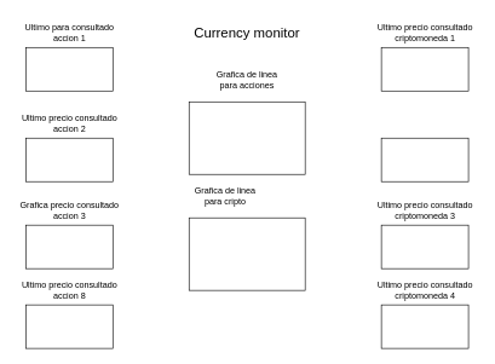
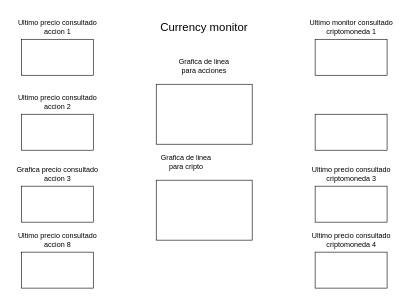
  <mxCell id="0" />
  <mxCell id="1" parent="0" />
  <mxCell id="2" value="" style="rounded=0;whiteSpace=wrap;html=1;" vertex="1" parent="1"><mxGeometry x="260" y="140" width="160" height="100" as="geometry" /></mxCell>
  <mxCell id="3" value="Grafica de linea para acciones&lt;br&gt;" style="text;html=1;strokeColor=none;fillColor=none;align=center;verticalAlign=middle;whiteSpace=wrap;rounded=0;" vertex="1" parent="1"><mxGeometry x="290" y="100" width="100" height="20" as="geometry" /></mxCell>
  <mxCell id="4" value="" style="rounded=0;whiteSpace=wrap;html=1;" vertex="1" parent="1"><mxGeometry x="260" y="300" width="160" height="100" as="geometry" /></mxCell>
  <mxCell id="5" value="Grafica de linea para cripto" style="text;html=1;strokeColor=none;fillColor=none;align=center;verticalAlign=middle;whiteSpace=wrap;rounded=0;" vertex="1" parent="1"><mxGeometry x="260" y="260" width="100" height="20" as="geometry" /></mxCell>
  <mxCell id="6" value="" style="rounded=0;whiteSpace=wrap;html=1;" vertex="1" parent="1"><mxGeometry x="35" y="65" width="120" height="60" as="geometry" /></mxCell>
- <mxCell id="7" value="Ultimo para consultado&lt;br&gt;accion 1" style="text;html=1;align=center;verticalAlign=middle;resizable=0;points=[];autosize=1;strokeColor=none;fillColor=none;" vertex="1" parent="1"><mxGeometry x="20" y="25" width="150" height="40" as="geometry" /></mxCell>
+ <mxCell id="7" value="Ultimo precio consultado&lt;br&gt;accion 1" style="text;html=1;align=center;verticalAlign=middle;resizable=0;points=[];autosize=1;strokeColor=none;fillColor=none;" vertex="1" parent="1"><mxGeometry x="20" y="25" width="150" height="40" as="geometry" /></mxCell>
  <mxCell id="8" value="" style="rounded=0;whiteSpace=wrap;html=1;" vertex="1" parent="1"><mxGeometry x="35" y="190" width="120" height="60" as="geometry" /></mxCell>
  <mxCell id="9" value="Ultimo precio consultado&lt;br&gt;accion 2" style="text;html=1;align=center;verticalAlign=middle;resizable=0;points=[];autosize=1;strokeColor=none;fillColor=none;" vertex="1" parent="1"><mxGeometry x="20" y="150" width="150" height="40" as="geometry" /></mxCell>
  <mxCell id="10" value="" style="rounded=0;whiteSpace=wrap;html=1;" vertex="1" parent="1"><mxGeometry x="35" y="310" width="120" height="60" as="geometry" /></mxCell>
  <mxCell id="11" value="Grafica precio consultado&lt;br&gt;accion 3" style="text;html=1;align=center;verticalAlign=middle;resizable=0;points=[];autosize=1;strokeColor=none;fillColor=none;" vertex="1" parent="1"><mxGeometry x="20" y="270" width="150" height="40" as="geometry" /></mxCell>
  <mxCell id="12" value="" style="rounded=0;whiteSpace=wrap;html=1;" vertex="1" parent="1"><mxGeometry x="35" y="420" width="120" height="60" as="geometry" /></mxCell>
  <mxCell id="13" value="Ultimo precio consultado&lt;br&gt;accion 8" style="text;html=1;align=center;verticalAlign=middle;resizable=0;points=[];autosize=1;strokeColor=none;fillColor=none;" vertex="1" parent="1"><mxGeometry x="20" y="380" width="150" height="40" as="geometry" /></mxCell>
  <mxCell id="14" value="" style="rounded=0;whiteSpace=wrap;html=1;" vertex="1" parent="1"><mxGeometry x="525" y="65" width="120" height="60" as="geometry" /></mxCell>
- <mxCell id="15" value="Ultimo precio consultado&lt;br&gt;criptomoneda 1" style="text;html=1;align=center;verticalAlign=middle;resizable=0;points=[];autosize=1;strokeColor=none;fillColor=none;" vertex="1" parent="1"><mxGeometry x="510" y="25" width="150" height="40" as="geometry" /></mxCell>
+ <mxCell id="15" value="Ultimo monitor consultado&lt;br&gt;criptomoneda 1" style="text;html=1;align=center;verticalAlign=middle;resizable=0;points=[];autosize=1;strokeColor=none;fillColor=none;" vertex="1" parent="1"><mxGeometry x="510" y="25" width="150" height="40" as="geometry" /></mxCell>
  <mxCell id="16" value="" style="rounded=0;whiteSpace=wrap;html=1;" vertex="1" parent="1"><mxGeometry x="525" y="190" width="120" height="60" as="geometry" /></mxCell>
  <mxCell id="17" value="" style="rounded=0;whiteSpace=wrap;html=1;" vertex="1" parent="1"><mxGeometry x="525" y="310" width="120" height="60" as="geometry" /></mxCell>
  <mxCell id="18" value="Ultimo precio consultado&lt;br&gt;criptomoneda 3" style="text;html=1;align=center;verticalAlign=middle;resizable=0;points=[];autosize=1;strokeColor=none;fillColor=none;" vertex="1" parent="1"><mxGeometry x="510" y="270" width="150" height="40" as="geometry" /></mxCell>
  <mxCell id="19" value="" style="rounded=0;whiteSpace=wrap;html=1;" vertex="1" parent="1"><mxGeometry x="525" y="420" width="120" height="60" as="geometry" /></mxCell>
  <mxCell id="20" value="Ultimo precio consultado&lt;br&gt;criptomoneda 4" style="text;html=1;align=center;verticalAlign=middle;resizable=0;points=[];autosize=1;strokeColor=none;fillColor=none;" vertex="1" parent="1"><mxGeometry x="510" y="380" width="150" height="40" as="geometry" /></mxCell>
  <mxCell id="21" value="&lt;font style=&quot;font-size: 19px;&quot;&gt;Currency monitor&lt;/font&gt;" style="text;html=1;strokeColor=none;fillColor=none;align=center;verticalAlign=middle;whiteSpace=wrap;rounded=0;" vertex="1" parent="1"><mxGeometry x="250" y="20" width="180" height="50" as="geometry" /></mxCell>
